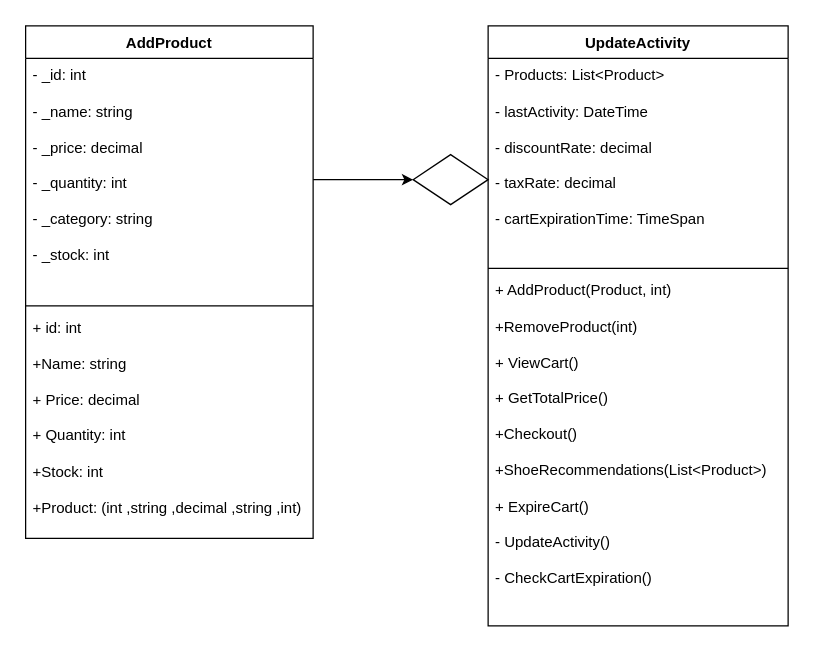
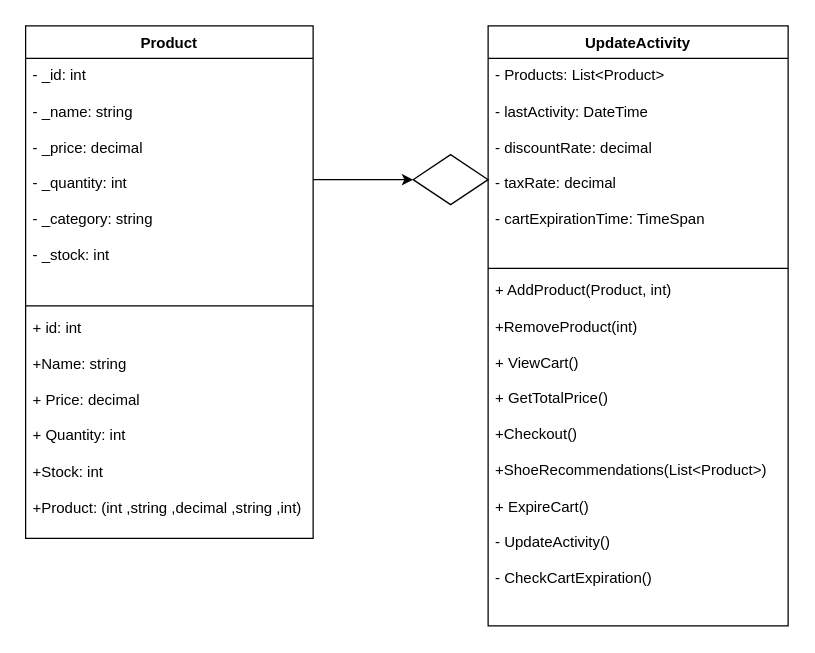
  <mxCell id="0" />
  <mxCell id="1" parent="0" />
- <mxCell id="2" value="AddProduct" style="swimlane;fontStyle=1;align=center;verticalAlign=top;childLayout=stackLayout;horizontal=1;startSize=26;horizontalStack=0;resizeParent=1;resizeParentMax=0;resizeLast=0;collapsible=1;marginBottom=0;whiteSpace=wrap;html=1;" parent="1" vertex="1"><mxGeometry x="20" y="20" width="230" height="410" as="geometry" /></mxCell>
+ <mxCell id="2" value="Product" style="swimlane;fontStyle=1;align=center;verticalAlign=top;childLayout=stackLayout;horizontal=1;startSize=26;horizontalStack=0;resizeParent=1;resizeParentMax=0;resizeLast=0;collapsible=1;marginBottom=0;whiteSpace=wrap;html=1;" parent="1" vertex="1"><mxGeometry x="20" y="20" width="230" height="410" as="geometry" /></mxCell>
  <mxCell id="3" value="- _id: int&lt;div&gt;&lt;br&gt;&lt;div&gt;- _name: string&amp;nbsp;&lt;/div&gt;&lt;div&gt;&lt;br&gt;&lt;/div&gt;&lt;div&gt;- _price: decimal&lt;/div&gt;&lt;div&gt;&lt;br&gt;&lt;/div&gt;&lt;div&gt;- _quantity: int&amp;nbsp;&lt;/div&gt;&lt;div&gt;&lt;br&gt;&lt;/div&gt;&lt;div&gt;- _category: string&lt;/div&gt;&lt;div&gt;&lt;br&gt;&lt;/div&gt;&lt;div&gt;- _stock: int&lt;/div&gt;&lt;/div&gt;" style="text;strokeColor=none;fillColor=none;align=left;verticalAlign=top;spacingLeft=4;spacingRight=4;overflow=hidden;rotatable=0;points=[[0,0.5],[1,0.5]];portConstraint=eastwest;whiteSpace=wrap;html=1;" parent="2" vertex="1"><mxGeometry y="26" width="230" height="194" as="geometry" /></mxCell>
  <mxCell id="4" value="" style="line;strokeWidth=1;fillColor=none;align=left;verticalAlign=middle;spacingTop=-1;spacingLeft=3;spacingRight=3;rotatable=0;labelPosition=right;points=[];portConstraint=eastwest;strokeColor=inherit;" parent="2" vertex="1"><mxGeometry y="220" width="230" height="8" as="geometry" /></mxCell>
  <mxCell id="5" value="+ id: int&lt;div&gt;&lt;br&gt;&lt;div&gt;+Name: string&lt;/div&gt;&lt;div&gt;&lt;br&gt;&lt;/div&gt;&lt;div&gt;+ Price: decimal&lt;/div&gt;&lt;div&gt;&lt;br&gt;&lt;/div&gt;&lt;div&gt;+ Quantity: int&amp;nbsp;&lt;/div&gt;&lt;div&gt;&lt;br&gt;&lt;/div&gt;&lt;div&gt;+Stock: int&amp;nbsp;&lt;/div&gt;&lt;div&gt;&lt;br&gt;&lt;/div&gt;&lt;div&gt;+Product: (int ,string ,decimal ,string ,int)&lt;/div&gt;&lt;/div&gt;" style="text;strokeColor=none;fillColor=none;align=left;verticalAlign=top;spacingLeft=4;spacingRight=4;overflow=hidden;rotatable=0;points=[[0,0.5],[1,0.5]];portConstraint=eastwest;whiteSpace=wrap;html=1;" parent="2" vertex="1"><mxGeometry y="228" width="230" height="182" as="geometry" /></mxCell>
  <mxCell id="6" value="UpdateActivity" style="swimlane;fontStyle=1;align=center;verticalAlign=top;childLayout=stackLayout;horizontal=1;startSize=26;horizontalStack=0;resizeParent=1;resizeParentMax=0;resizeLast=0;collapsible=1;marginBottom=0;whiteSpace=wrap;html=1;" parent="1" vertex="1"><mxGeometry x="390" y="20" width="240" height="480" as="geometry" /></mxCell>
  <mxCell id="7" value="- Products: List&amp;lt;Product&amp;gt;&lt;div&gt;&lt;br&gt;&lt;/div&gt;&lt;div&gt;- lastActivity: DateTime&lt;/div&gt;&lt;div&gt;&lt;br&gt;&lt;/div&gt;&lt;div&gt;- discountRate: decimal&lt;/div&gt;&lt;div&gt;&lt;br&gt;&lt;/div&gt;&lt;div&gt;- taxRate: decimal&lt;/div&gt;&lt;div&gt;&lt;br&gt;&lt;/div&gt;&lt;div&gt;- cartExpirationTime: TimeSpan&lt;/div&gt;" style="text;align=left;verticalAlign=top;spacingLeft=4;spacingRight=4;overflow=hidden;rotatable=0;points=[[0,0.5],[1,0.5]];portConstraint=eastwest;whiteSpace=wrap;html=1;" parent="6" vertex="1"><mxGeometry y="26" width="240" height="164" as="geometry" /></mxCell>
  <mxCell id="8" value="" style="line;strokeWidth=1;fillColor=none;align=left;verticalAlign=middle;spacingTop=-1;spacingLeft=3;spacingRight=3;rotatable=0;labelPosition=right;points=[];portConstraint=eastwest;strokeColor=inherit;" parent="6" vertex="1"><mxGeometry y="190" width="240" height="8" as="geometry" /></mxCell>
  <mxCell id="9" value="+ AddProduct(Product, int)&lt;div&gt;&lt;br&gt;&lt;/div&gt;&lt;div&gt;+RemoveProduct(int)&lt;/div&gt;&lt;div&gt;&lt;br&gt;&lt;/div&gt;&lt;div&gt;+ ViewCart()&lt;/div&gt;&lt;div&gt;&lt;br&gt;&lt;/div&gt;&lt;div&gt;+ GetTotalPrice()&lt;/div&gt;&lt;div&gt;&lt;br&gt;&lt;/div&gt;&lt;div&gt;+Checkout()&lt;/div&gt;&lt;div&gt;&lt;br&gt;&lt;/div&gt;&lt;div&gt;+ShoeRecommendations(List&amp;lt;Product&lt;span style=&quot;background-color: initial;&quot;&gt;&amp;gt;)&lt;/span&gt;&lt;/div&gt;&lt;div&gt;&lt;br&gt;&lt;/div&gt;&lt;div&gt;+ ExpireCart()&lt;/div&gt;&lt;div&gt;&lt;br&gt;&lt;/div&gt;&lt;div&gt;- UpdateActivity()&lt;/div&gt;&lt;div&gt;&lt;br&gt;&lt;/div&gt;&lt;div&gt;- CheckCartExpiration()&lt;/div&gt;" style="text;strokeColor=none;fillColor=none;align=left;verticalAlign=top;spacingLeft=4;spacingRight=4;overflow=hidden;rotatable=0;points=[[0,0.5],[1,0.5]];portConstraint=eastwest;whiteSpace=wrap;html=1;" parent="6" vertex="1"><mxGeometry y="198" width="240" height="282" as="geometry" /></mxCell>
  <mxCell id="10" value="" style="rhombus;whiteSpace=wrap;html=1;" parent="1" vertex="1"><mxGeometry x="330" y="123" width="60" height="40" as="geometry" /></mxCell>
  <mxCell id="11" value="" style="edgeStyle=orthogonalEdgeStyle;rounded=0;orthogonalLoop=1;jettySize=auto;html=1;" parent="1" source="3" target="10" edge="1"><mxGeometry relative="1" as="geometry" /></mxCell>
